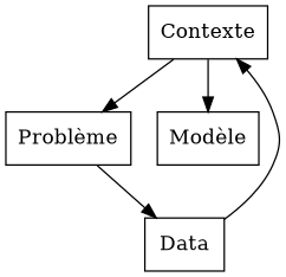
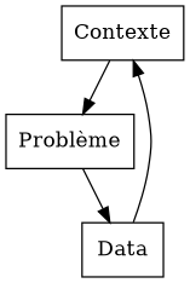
  digraph {
    fontsize=5
    node [shape=box]
    Contexte
    "Problème"
-   "Modèle"
    Data
    Contexte -> "Problème"
-   Contexte -> "Modèle"
    "Problème" -> Data
    Data -> Contexte
  }
